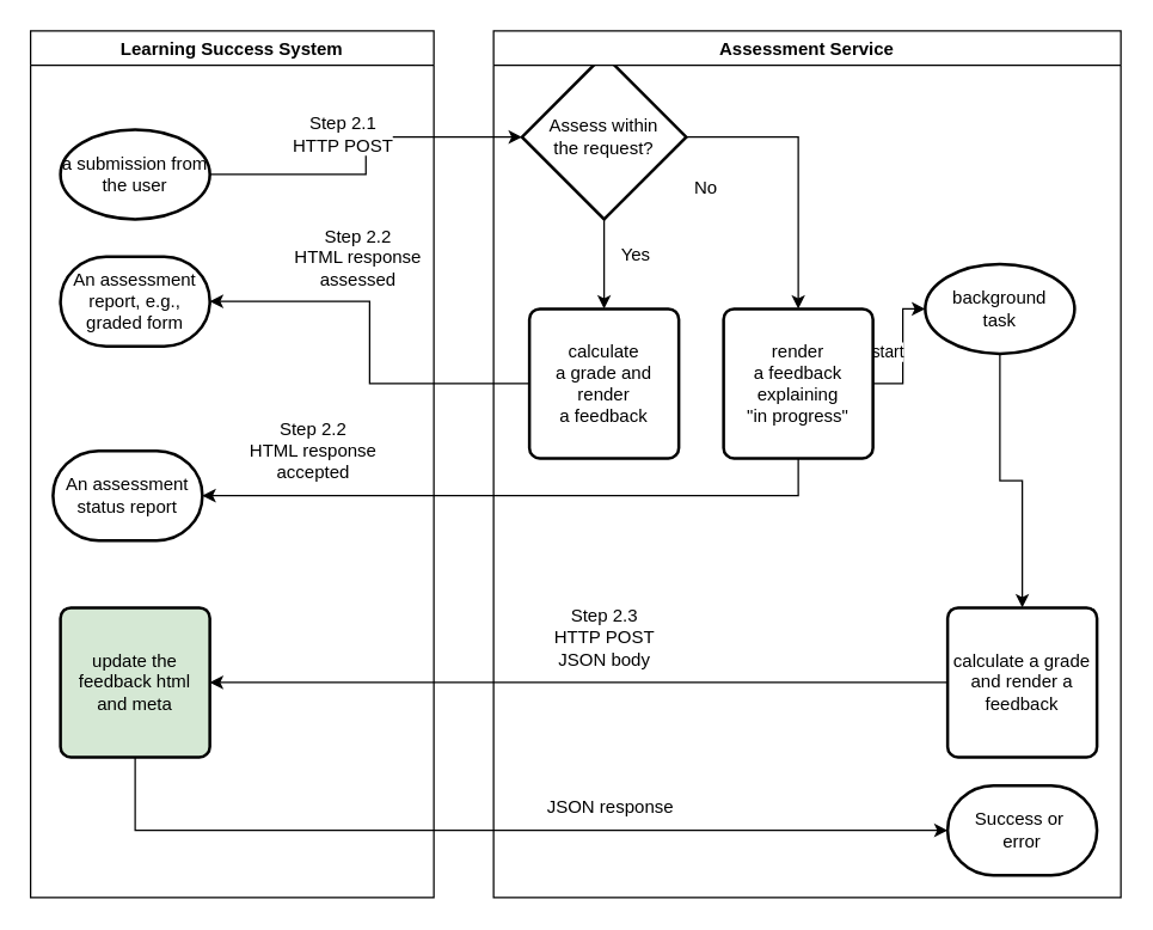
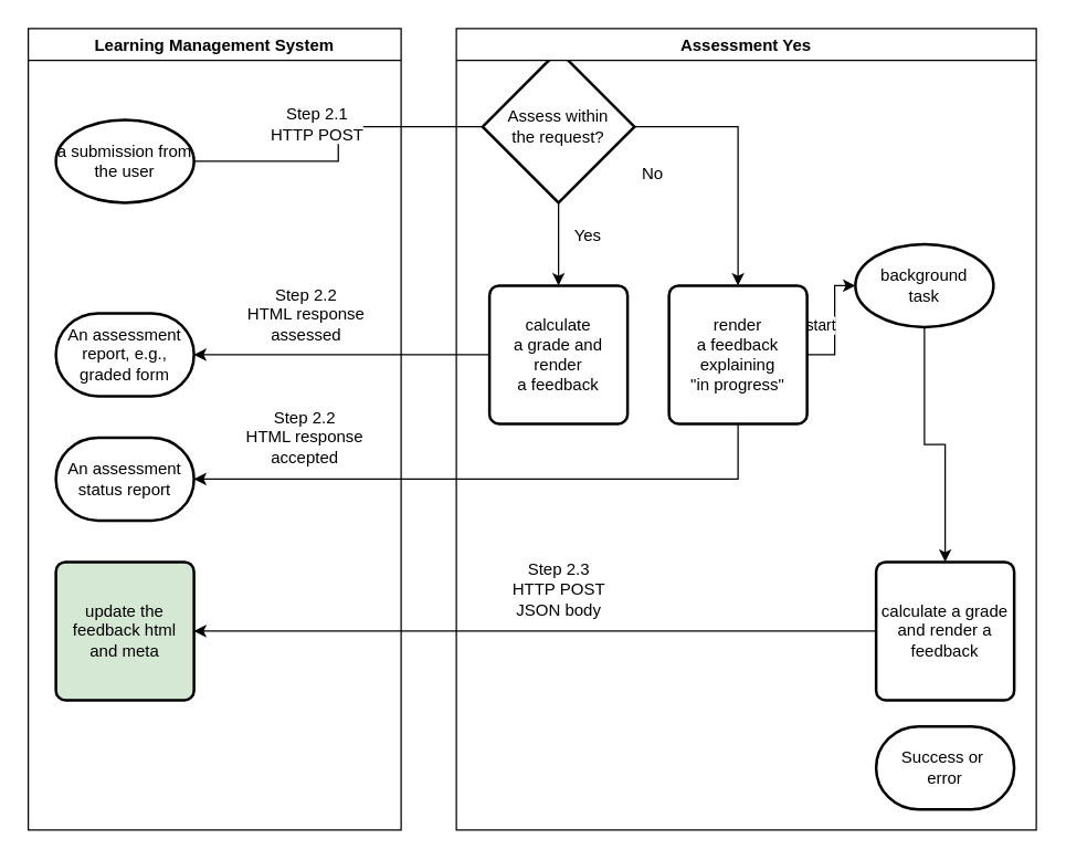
  <mxCell id="0" />
  <mxCell id="1" parent="0" />
- <mxCell id="2" style="edgeStyle=orthogonalEdgeStyle;rounded=0;orthogonalLoop=1;jettySize=auto;html=1;exitX=1;exitY=0.5;exitDx=0;exitDy=0;exitPerimeter=0;entryX=0;entryY=0.5;entryDx=0;entryDy=0;entryPerimeter=0;shadow=0;" parent="1" source="25" target="8" edge="1"><mxGeometry relative="1" as="geometry" /></mxCell>
+ <mxCell id="2" style="edgeStyle=orthogonalEdgeStyle;rounded=0;orthogonalLoop=1;jettySize=auto;html=1;exitX=1;exitY=0.5;exitDx=0;exitDy=0;exitPerimeter=0;entryX=0;entryY=0.5;entryDx=0;entryDy=0;entryPerimeter=0;shadow=0;endArrow=none;" parent="1" source="25" target="8" edge="1"><mxGeometry relative="1" as="geometry" /></mxCell>
  <mxCell id="3" value="Step 2.1&lt;br&gt;HTTP POST" style="text;html=1;align=center;verticalAlign=middle;resizable=0;points=[];labelBackgroundColor=#ffffff;" parent="2" vertex="1" connectable="0"><mxGeometry x="-0.067" y="-2" relative="1" as="geometry"><mxPoint x="-17.65" y="-23" as="offset" /></mxGeometry></mxCell>
  <mxCell id="4" value="" style="edgeStyle=orthogonalEdgeStyle;rounded=0;orthogonalLoop=1;jettySize=auto;html=1;shadow=0;" parent="1" source="8" target="11" edge="1"><mxGeometry relative="1" as="geometry" /></mxCell>
  <mxCell id="5" value="Yes" style="text;html=1;align=center;verticalAlign=middle;resizable=0;points=[];labelBackgroundColor=#ffffff;" parent="4" vertex="1" connectable="0"><mxGeometry x="-0.046" y="2" relative="1" as="geometry"><mxPoint x="18" y="-6" as="offset" /></mxGeometry></mxCell>
  <mxCell id="6" style="edgeStyle=orthogonalEdgeStyle;rounded=0;orthogonalLoop=1;jettySize=auto;html=1;exitX=1;exitY=0.5;exitDx=0;exitDy=0;exitPerimeter=0;entryX=0.5;entryY=0;entryDx=0;entryDy=0;shadow=0;" parent="1" source="8" target="15" edge="1"><mxGeometry relative="1" as="geometry" /></mxCell>
  <mxCell id="7" value="No" style="text;html=1;align=center;verticalAlign=middle;resizable=0;points=[];labelBackgroundColor=#ffffff;" parent="6" vertex="1" connectable="0"><mxGeometry x="0.624" y="2" relative="1" as="geometry"><mxPoint x="-65" y="-45.12" as="offset" /></mxGeometry></mxCell>
  <mxCell id="8" value="Assess within&lt;br&gt;the request?" style="strokeWidth=2;html=1;shape=mxgraph.flowchart.decision;whiteSpace=wrap;" parent="1" vertex="1"><mxGeometry x="349" y="36" width="110" height="110" as="geometry" /></mxCell>
  <mxCell id="9" style="edgeStyle=orthogonalEdgeStyle;rounded=0;orthogonalLoop=1;jettySize=auto;html=1;exitX=0;exitY=0.5;exitDx=0;exitDy=0;entryX=1;entryY=0.5;entryDx=0;entryDy=0;entryPerimeter=0;shadow=0;" parent="1" source="11" target="24" edge="1"><mxGeometry relative="1" as="geometry" /></mxCell>
  <mxCell id="10" value="Step 2.2&lt;br&gt;HTML response&lt;br&gt;assessed" style="text;html=1;align=center;verticalAlign=middle;resizable=0;points=[];labelBackgroundColor=#ffffff;" parent="9" vertex="1" connectable="0"><mxGeometry x="0.329" y="-2" relative="1" as="geometry"><mxPoint x="8.35" y="-28" as="offset" /></mxGeometry></mxCell>
  <mxCell id="11" value="calculate&lt;br&gt;a grade and render&lt;br&gt;a feedback" style="rounded=1;whiteSpace=wrap;html=1;absoluteArcSize=1;arcSize=14;strokeWidth=2;" parent="1" vertex="1"><mxGeometry x="354" y="206" width="100" height="100" as="geometry" /></mxCell>
  <mxCell id="12" style="edgeStyle=orthogonalEdgeStyle;rounded=0;orthogonalLoop=1;jettySize=auto;html=1;exitX=0.5;exitY=1;exitDx=0;exitDy=0;entryX=1;entryY=0.5;entryDx=0;entryDy=0;entryPerimeter=0;shadow=0;" parent="1" source="15" target="23" edge="1"><mxGeometry relative="1" as="geometry" /></mxCell>
  <mxCell id="13" value="Step 2.2&lt;br&gt;HTML response&lt;br&gt;accepted" style="text;html=1;align=center;verticalAlign=middle;resizable=0;points=[];labelBackgroundColor=#ffffff;" parent="12" vertex="1" connectable="0"><mxGeometry x="-0.082" y="-3" relative="1" as="geometry"><mxPoint x="-155.18" y="-27.04" as="offset" /></mxGeometry></mxCell>
  <mxCell id="14" value="start" style="edgeStyle=orthogonalEdgeStyle;rounded=0;orthogonalLoop=1;jettySize=auto;html=1;exitX=1;exitY=0.5;exitDx=0;exitDy=0;" edge="1" parent="1" source="15" target="17"><mxGeometry x="-0.04" y="10" relative="1" as="geometry"><mxPoint as="offset" /></mxGeometry></mxCell>
  <mxCell id="15" value="render&lt;br&gt;a feedback explaining&lt;br&gt;&quot;in progress&quot;" style="rounded=1;whiteSpace=wrap;html=1;absoluteArcSize=1;arcSize=14;strokeWidth=2;" parent="1" vertex="1"><mxGeometry x="484" y="206" width="100" height="100" as="geometry" /></mxCell>
  <mxCell id="16" style="edgeStyle=orthogonalEdgeStyle;rounded=0;orthogonalLoop=1;jettySize=auto;html=1;exitX=0.5;exitY=1;exitDx=0;exitDy=0;exitPerimeter=0;entryX=0.5;entryY=0;entryDx=0;entryDy=0;shadow=0;" parent="1" source="17" target="20" edge="1"><mxGeometry relative="1" as="geometry" /></mxCell>
  <mxCell id="17" value="background&lt;br&gt;task" style="strokeWidth=2;html=1;shape=mxgraph.flowchart.start_1;whiteSpace=wrap;" parent="1" vertex="1"><mxGeometry x="619" y="176" width="100" height="60" as="geometry" /></mxCell>
  <mxCell id="18" style="edgeStyle=orthogonalEdgeStyle;rounded=0;orthogonalLoop=1;jettySize=auto;html=1;exitX=0;exitY=0.5;exitDx=0;exitDy=0;shadow=0;" parent="1" source="20" target="22" edge="1"><mxGeometry relative="1" as="geometry" /></mxCell>
  <mxCell id="19" value="Step 2.3&lt;br&gt;HTTP POST&lt;br&gt;JSON body" style="text;html=1;align=center;verticalAlign=middle;resizable=0;points=[];labelBackgroundColor=#ffffff;" parent="18" vertex="1" connectable="0"><mxGeometry x="0.369" y="-1" relative="1" as="geometry"><mxPoint x="107.65" y="-30" as="offset" /></mxGeometry></mxCell>
  <mxCell id="20" value="calculate a grade and render a feedback" style="rounded=1;whiteSpace=wrap;html=1;absoluteArcSize=1;arcSize=14;strokeWidth=2;" parent="1" vertex="1"><mxGeometry x="634" y="406" width="100" height="100" as="geometry" /></mxCell>
- <mxCell id="21" value="Learning Success System" style="swimlane;" vertex="1" parent="1"><mxGeometry x="20" y="20" width="270" height="580" as="geometry" /></mxCell>
+ <mxCell id="21" value="Learning Management System" style="swimlane;" vertex="1" parent="1"><mxGeometry x="20" y="20" width="270" height="580" as="geometry" /></mxCell>
  <mxCell id="22" value="update the feedback html and meta" style="rounded=1;whiteSpace=wrap;html=1;absoluteArcSize=1;arcSize=14;strokeWidth=2;fillColor=#d5e8d4;" parent="21" vertex="1"><mxGeometry x="20" y="386" width="100" height="100" as="geometry" /></mxCell>
- <mxCell id="23" value="An assessment status report" style="strokeWidth=2;html=1;shape=mxgraph.flowchart.terminator;whiteSpace=wrap;" parent="21" vertex="1"><mxGeometry x="15" y="281" width="100" height="60" as="geometry" /></mxCell>
- <mxCell id="24" value="An assessment report, e.g., graded form" style="strokeWidth=2;html=1;shape=mxgraph.flowchart.terminator;whiteSpace=wrap;" parent="21" vertex="1"><mxGeometry x="20" y="151" width="100" height="60" as="geometry" /></mxCell>
+ <mxCell id="23" value="An assessment status report" style="strokeWidth=2;html=1;shape=mxgraph.flowchart.terminator;whiteSpace=wrap;" parent="21" vertex="1"><mxGeometry x="20" y="296" width="100" height="60" as="geometry" /></mxCell>
+ <mxCell id="24" value="An assessment report, e.g., graded form" style="strokeWidth=2;html=1;shape=mxgraph.flowchart.terminator;whiteSpace=wrap;" parent="21" vertex="1"><mxGeometry x="20" y="206" width="100" height="60" as="geometry" /></mxCell>
  <mxCell id="25" value="a submission from the user" style="strokeWidth=2;html=1;shape=mxgraph.flowchart.start_1;whiteSpace=wrap;" parent="21" vertex="1"><mxGeometry x="20" y="66" width="100" height="60" as="geometry" /></mxCell>
- <mxCell id="26" value="Assessment Service" style="swimlane;" vertex="1" parent="1"><mxGeometry x="330" y="20" width="420" height="580" as="geometry"><mxRectangle x="320" y="10" width="150" height="23" as="alternateBounds" /></mxGeometry></mxCell>
+ <mxCell id="26" value="Assessment Yes" style="swimlane;" vertex="1" parent="1"><mxGeometry x="330" y="20" width="420" height="580" as="geometry"><mxRectangle x="320" y="10" width="150" height="23" as="alternateBounds" /></mxGeometry></mxCell>
  <mxCell id="27" value="Success or&amp;nbsp;&lt;br&gt;error" style="strokeWidth=2;html=1;shape=mxgraph.flowchart.terminator;whiteSpace=wrap;" vertex="1" parent="26"><mxGeometry x="304" y="505.0" width="100" height="60" as="geometry" /></mxCell>
- <mxCell id="28" style="edgeStyle=orthogonalEdgeStyle;rounded=0;orthogonalLoop=1;jettySize=auto;html=1;exitX=0.5;exitY=1;exitDx=0;exitDy=0;entryX=0;entryY=0.5;entryDx=0;entryDy=0;entryPerimeter=0;" edge="1" parent="1" source="22" target="27"><mxGeometry relative="1" as="geometry" /></mxCell>
- <mxCell id="29" value="JSON response" style="text;html=1;align=center;verticalAlign=middle;resizable=0;points=[];labelBackgroundColor=#ffffff;" vertex="1" connectable="0" parent="28"><mxGeometry x="0.301" y="3" relative="1" as="geometry"><mxPoint x="-19.94" y="-13" as="offset" /></mxGeometry></mxCell>
